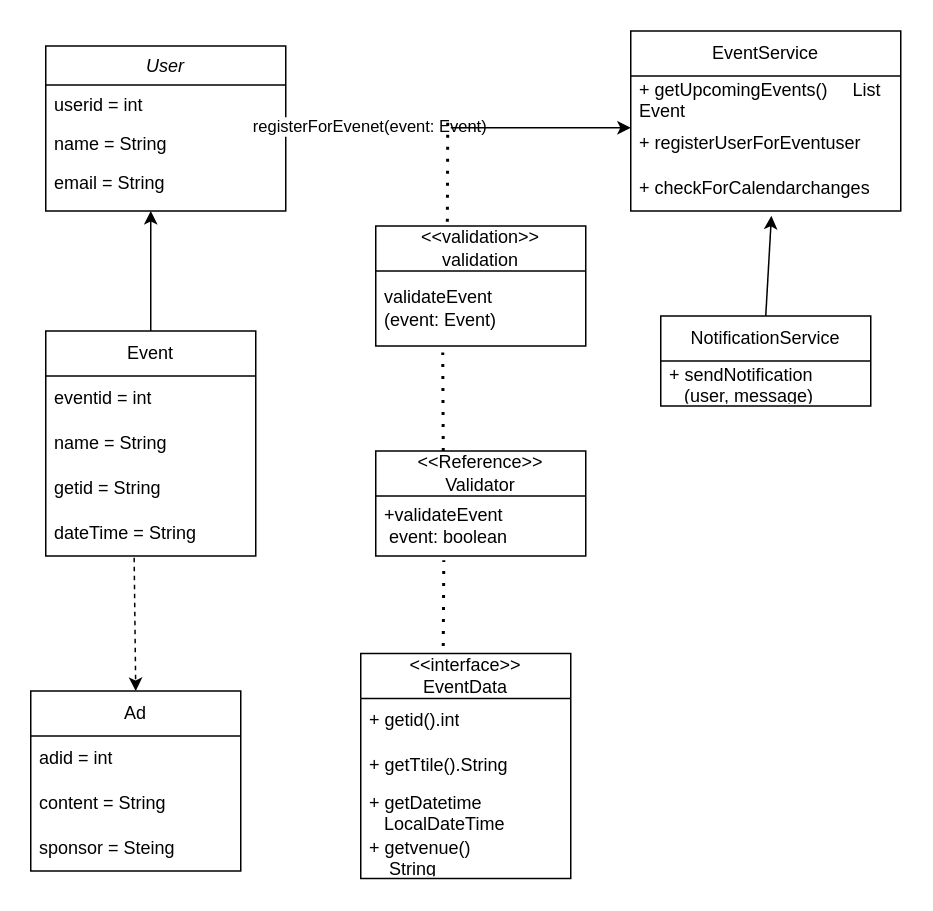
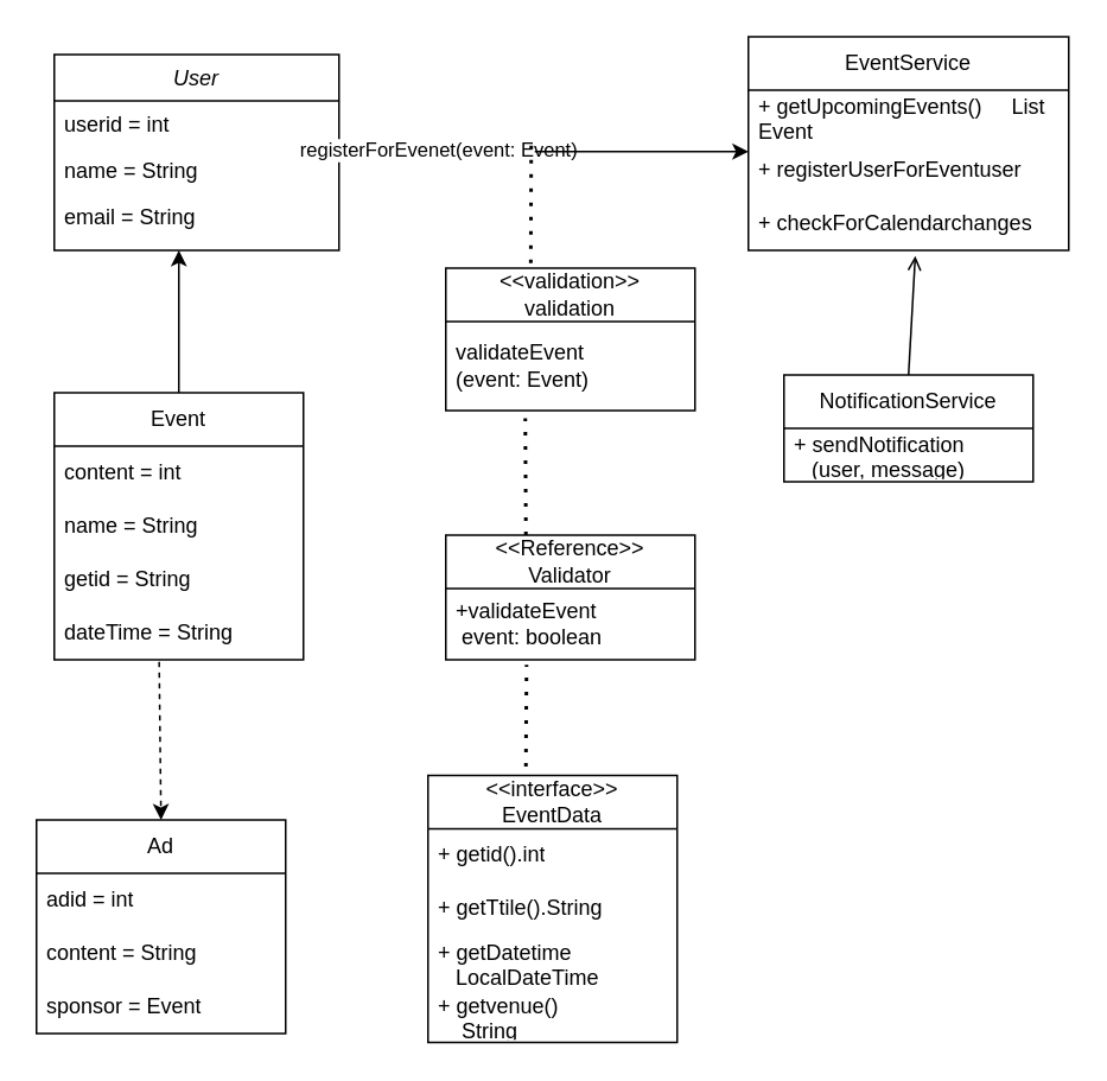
  <mxCell id="0" />
  <mxCell id="1" parent="0" />
  <mxCell id="2" value="User" style="swimlane;fontStyle=2;align=center;verticalAlign=top;childLayout=stackLayout;horizontal=1;startSize=26;horizontalStack=0;resizeParent=1;resizeLast=0;collapsible=1;marginBottom=0;rounded=0;shadow=0;strokeWidth=1;" parent="1" vertex="1"><mxGeometry x="30" y="30" width="160" height="110" as="geometry"><mxRectangle x="230" y="140" width="160" height="26" as="alternateBounds" /></mxGeometry></mxCell>
  <mxCell id="3" value="userid = int" style="text;align=left;verticalAlign=top;spacingLeft=4;spacingRight=4;overflow=hidden;rotatable=0;points=[[0,0.5],[1,0.5]];portConstraint=eastwest;" parent="2" vertex="1"><mxGeometry y="26" width="160" height="26" as="geometry" /></mxCell>
  <mxCell id="4" value="name = String" style="text;align=left;verticalAlign=top;spacingLeft=4;spacingRight=4;overflow=hidden;rotatable=0;points=[[0,0.5],[1,0.5]];portConstraint=eastwest;rounded=0;shadow=0;html=0;" parent="2" vertex="1"><mxGeometry y="52" width="160" height="26" as="geometry" /></mxCell>
  <mxCell id="5" value="email = String" style="text;align=left;verticalAlign=top;spacingLeft=4;spacingRight=4;overflow=hidden;rotatable=0;points=[[0,0.5],[1,0.5]];portConstraint=eastwest;rounded=0;shadow=0;html=0;" parent="2" vertex="1"><mxGeometry y="78" width="160" height="26" as="geometry" /></mxCell>
  <mxCell id="6" value="" style="endArrow=classic;html=1;rounded=0;" edge="1" parent="1"><mxGeometry width="50" height="50" relative="1" as="geometry"><mxPoint x="100" y="220" as="sourcePoint" /><mxPoint x="100" y="140" as="targetPoint" /></mxGeometry></mxCell>
  <mxCell id="7" value="Event" style="swimlane;fontStyle=0;childLayout=stackLayout;horizontal=1;startSize=30;horizontalStack=0;resizeParent=1;resizeParentMax=0;resizeLast=0;collapsible=1;marginBottom=0;whiteSpace=wrap;html=1;" vertex="1" parent="1"><mxGeometry x="30" y="220" width="140" height="150" as="geometry" /></mxCell>
- <mxCell id="8" value="eventid = int" style="text;strokeColor=none;fillColor=none;align=left;verticalAlign=middle;spacingLeft=4;spacingRight=4;overflow=hidden;points=[[0,0.5],[1,0.5]];portConstraint=eastwest;rotatable=0;whiteSpace=wrap;html=1;" vertex="1" parent="7"><mxGeometry y="30" width="140" height="30" as="geometry" /></mxCell>
+ <mxCell id="8" value="content = int" style="text;strokeColor=none;fillColor=none;align=left;verticalAlign=middle;spacingLeft=4;spacingRight=4;overflow=hidden;points=[[0,0.5],[1,0.5]];portConstraint=eastwest;rotatable=0;whiteSpace=wrap;html=1;" vertex="1" parent="7"><mxGeometry y="30" width="140" height="30" as="geometry" /></mxCell>
  <mxCell id="9" value="name = String" style="text;strokeColor=none;fillColor=none;align=left;verticalAlign=middle;spacingLeft=4;spacingRight=4;overflow=hidden;points=[[0,0.5],[1,0.5]];portConstraint=eastwest;rotatable=0;whiteSpace=wrap;html=1;" vertex="1" parent="7"><mxGeometry y="60" width="140" height="30" as="geometry" /></mxCell>
  <mxCell id="10" value="getid = String" style="text;strokeColor=none;fillColor=none;align=left;verticalAlign=middle;spacingLeft=4;spacingRight=4;overflow=hidden;points=[[0,0.5],[1,0.5]];portConstraint=eastwest;rotatable=0;whiteSpace=wrap;html=1;" vertex="1" parent="7"><mxGeometry y="90" width="140" height="30" as="geometry" /></mxCell>
  <mxCell id="11" value="dateTime = String" style="text;strokeColor=none;fillColor=none;align=left;verticalAlign=middle;spacingLeft=4;spacingRight=4;overflow=hidden;points=[[0,0.5],[1,0.5]];portConstraint=eastwest;rotatable=0;whiteSpace=wrap;html=1;" vertex="1" parent="7"><mxGeometry y="120" width="140" height="30" as="geometry" /></mxCell>
  <mxCell id="12" value="" style="endArrow=classic;html=1;rounded=0;exitX=0.421;exitY=1.04;exitDx=0;exitDy=0;exitPerimeter=0;entryX=0.5;entryY=0;entryDx=0;entryDy=0;dashed=1;" edge="1" parent="1" source="11" target="13"><mxGeometry width="50" height="50" relative="1" as="geometry"><mxPoint x="90" y="380" as="sourcePoint" /><mxPoint x="90" y="440" as="targetPoint" /></mxGeometry></mxCell>
  <mxCell id="13" value="Ad" style="swimlane;fontStyle=0;childLayout=stackLayout;horizontal=1;startSize=30;horizontalStack=0;resizeParent=1;resizeParentMax=0;resizeLast=0;collapsible=1;marginBottom=0;whiteSpace=wrap;html=1;" vertex="1" parent="1"><mxGeometry x="20" y="460" width="140" height="120" as="geometry" /></mxCell>
  <mxCell id="14" value="adid = int" style="text;strokeColor=none;fillColor=none;align=left;verticalAlign=middle;spacingLeft=4;spacingRight=4;overflow=hidden;points=[[0,0.5],[1,0.5]];portConstraint=eastwest;rotatable=0;whiteSpace=wrap;html=1;" vertex="1" parent="13"><mxGeometry y="30" width="140" height="30" as="geometry" /></mxCell>
  <mxCell id="15" value="content = String" style="text;strokeColor=none;fillColor=none;align=left;verticalAlign=middle;spacingLeft=4;spacingRight=4;overflow=hidden;points=[[0,0.5],[1,0.5]];portConstraint=eastwest;rotatable=0;whiteSpace=wrap;html=1;" vertex="1" parent="13"><mxGeometry y="60" width="140" height="30" as="geometry" /></mxCell>
- <mxCell id="16" value="sponsor = Steing" style="text;strokeColor=none;fillColor=none;align=left;verticalAlign=middle;spacingLeft=4;spacingRight=4;overflow=hidden;points=[[0,0.5],[1,0.5]];portConstraint=eastwest;rotatable=0;whiteSpace=wrap;html=1;" vertex="1" parent="13"><mxGeometry y="90" width="140" height="30" as="geometry" /></mxCell>
+ <mxCell id="16" value="sponsor = Event" style="text;strokeColor=none;fillColor=none;align=left;verticalAlign=middle;spacingLeft=4;spacingRight=4;overflow=hidden;points=[[0,0.5],[1,0.5]];portConstraint=eastwest;rotatable=0;whiteSpace=wrap;html=1;" vertex="1" parent="13"><mxGeometry y="90" width="140" height="30" as="geometry" /></mxCell>
  <mxCell id="17" value="&amp;lt;&amp;lt;validation&amp;gt;&amp;gt;&lt;br&gt;validation" style="swimlane;fontStyle=0;childLayout=stackLayout;horizontal=1;startSize=30;horizontalStack=0;resizeParent=1;resizeParentMax=0;resizeLast=0;collapsible=1;marginBottom=0;whiteSpace=wrap;html=1;" vertex="1" parent="1"><mxGeometry x="250" y="150" width="140" height="80" as="geometry" /></mxCell>
  <mxCell id="18" value="validateEvent&lt;div&gt;(event: Event)&lt;/div&gt;" style="text;strokeColor=none;fillColor=none;align=left;verticalAlign=middle;spacingLeft=4;spacingRight=4;overflow=hidden;points=[[0,0.5],[1,0.5]];portConstraint=eastwest;rotatable=0;whiteSpace=wrap;html=1;" vertex="1" parent="17"><mxGeometry y="30" width="140" height="50" as="geometry" /></mxCell>
  <mxCell id="19" value="registerForEvenet(event: Event)" style="endArrow=none;dashed=1;html=1;dashPattern=1 3;strokeWidth=2;rounded=0;exitX=1.019;exitY=0.077;exitDx=0;exitDy=0;exitPerimeter=0;" edge="1" parent="1" source="4"><mxGeometry width="50" height="50" relative="1" as="geometry"><mxPoint x="210" y="84.5" as="sourcePoint" /><mxPoint x="300" y="84" as="targetPoint" /></mxGeometry></mxCell>
  <mxCell id="20" value="" style="endArrow=none;dashed=1;html=1;dashPattern=1 3;strokeWidth=2;rounded=0;exitX=0.341;exitY=-0.035;exitDx=0;exitDy=0;exitPerimeter=0;" edge="1" parent="1" source="17"><mxGeometry width="50" height="50" relative="1" as="geometry"><mxPoint x="300" y="130" as="sourcePoint" /><mxPoint x="298" y="80" as="targetPoint" /></mxGeometry></mxCell>
  <mxCell id="21" value="" style="endArrow=none;dashed=1;html=1;dashPattern=1 3;strokeWidth=2;rounded=0;entryX=0.319;entryY=1.088;entryDx=0;entryDy=0;entryPerimeter=0;" edge="1" parent="1" target="18"><mxGeometry width="50" height="50" relative="1" as="geometry"><mxPoint x="295" y="300" as="sourcePoint" /><mxPoint x="330" y="250" as="targetPoint" /></mxGeometry></mxCell>
  <mxCell id="22" value="&amp;lt;&amp;lt;Reference&amp;gt;&amp;gt;&lt;br&gt;Validator" style="swimlane;fontStyle=0;childLayout=stackLayout;horizontal=1;startSize=30;horizontalStack=0;resizeParent=1;resizeParentMax=0;resizeLast=0;collapsible=1;marginBottom=0;whiteSpace=wrap;html=1;" vertex="1" parent="1"><mxGeometry x="250" y="300" width="140" height="70" as="geometry" /></mxCell>
  <mxCell id="23" value="+validateEvent&lt;br&gt;&amp;nbsp;event: boolean" style="text;strokeColor=none;fillColor=none;align=left;verticalAlign=middle;spacingLeft=4;spacingRight=4;overflow=hidden;points=[[0,0.5],[1,0.5]];portConstraint=eastwest;rotatable=0;whiteSpace=wrap;html=1;" vertex="1" parent="22"><mxGeometry y="30" width="140" height="40" as="geometry" /></mxCell>
  <mxCell id="24" value="&amp;lt;&amp;lt;interface&amp;gt;&amp;gt;&lt;br&gt;EventData" style="swimlane;fontStyle=0;childLayout=stackLayout;horizontal=1;startSize=30;horizontalStack=0;resizeParent=1;resizeParentMax=0;resizeLast=0;collapsible=1;marginBottom=0;whiteSpace=wrap;html=1;" vertex="1" parent="1"><mxGeometry x="240" y="435" width="140" height="150" as="geometry" /></mxCell>
  <mxCell id="25" value="+ getid().int" style="text;strokeColor=none;fillColor=none;align=left;verticalAlign=middle;spacingLeft=4;spacingRight=4;overflow=hidden;points=[[0,0.5],[1,0.5]];portConstraint=eastwest;rotatable=0;whiteSpace=wrap;html=1;" vertex="1" parent="24"><mxGeometry y="30" width="140" height="30" as="geometry" /></mxCell>
  <mxCell id="26" value="+ getTtile().String" style="text;strokeColor=none;fillColor=none;align=left;verticalAlign=middle;spacingLeft=4;spacingRight=4;overflow=hidden;points=[[0,0.5],[1,0.5]];portConstraint=eastwest;rotatable=0;whiteSpace=wrap;html=1;" vertex="1" parent="24"><mxGeometry y="60" width="140" height="30" as="geometry" /></mxCell>
  <mxCell id="27" value="+ getDatetime&lt;br&gt;&amp;nbsp; &amp;nbsp;LocalDateTime" style="text;strokeColor=none;fillColor=none;align=left;verticalAlign=middle;spacingLeft=4;spacingRight=4;overflow=hidden;points=[[0,0.5],[1,0.5]];portConstraint=eastwest;rotatable=0;whiteSpace=wrap;html=1;" vertex="1" parent="24"><mxGeometry y="90" width="140" height="30" as="geometry" /></mxCell>
  <mxCell id="28" value="+ getvenue()&lt;br&gt;&amp;nbsp; &amp;nbsp; String" style="text;strokeColor=none;fillColor=none;align=left;verticalAlign=middle;spacingLeft=4;spacingRight=4;overflow=hidden;points=[[0,0.5],[1,0.5]];portConstraint=eastwest;rotatable=0;whiteSpace=wrap;html=1;" vertex="1" parent="24"><mxGeometry y="120" width="140" height="30" as="geometry" /></mxCell>
  <mxCell id="29" value="" style="endArrow=none;dashed=1;html=1;dashPattern=1 3;strokeWidth=2;rounded=0;entryX=0.324;entryY=1.07;entryDx=0;entryDy=0;entryPerimeter=0;" edge="1" parent="1" target="23"><mxGeometry width="50" height="50" relative="1" as="geometry"><mxPoint x="295" y="430" as="sourcePoint" /><mxPoint x="300" y="394" as="targetPoint" /></mxGeometry></mxCell>
  <mxCell id="30" value="" style="endArrow=classic;html=1;rounded=0;" edge="1" parent="1"><mxGeometry width="50" height="50" relative="1" as="geometry"><mxPoint x="300" y="84.5" as="sourcePoint" /><mxPoint x="420" y="84.5" as="targetPoint" /></mxGeometry></mxCell>
  <mxCell id="31" value="EventService" style="swimlane;fontStyle=0;childLayout=stackLayout;horizontal=1;startSize=30;horizontalStack=0;resizeParent=1;resizeParentMax=0;resizeLast=0;collapsible=1;marginBottom=0;whiteSpace=wrap;html=1;" vertex="1" parent="1"><mxGeometry x="420" y="20" width="180" height="120" as="geometry" /></mxCell>
  <mxCell id="32" value="+ getUpcomingEvents()&amp;nbsp; &amp;nbsp; &amp;nbsp;List Event&amp;nbsp;" style="text;strokeColor=none;fillColor=none;align=left;verticalAlign=middle;spacingLeft=4;spacingRight=4;overflow=hidden;points=[[0,0.5],[1,0.5]];portConstraint=eastwest;rotatable=0;whiteSpace=wrap;html=1;" vertex="1" parent="31"><mxGeometry y="30" width="180" height="30" as="geometry" /></mxCell>
  <mxCell id="33" value="+ registerUserForEventuser" style="text;strokeColor=none;fillColor=none;align=left;verticalAlign=middle;spacingLeft=4;spacingRight=4;overflow=hidden;points=[[0,0.5],[1,0.5]];portConstraint=eastwest;rotatable=0;whiteSpace=wrap;html=1;" vertex="1" parent="31"><mxGeometry y="60" width="180" height="30" as="geometry" /></mxCell>
  <mxCell id="34" value="+ checkForCalendarchanges" style="text;strokeColor=none;fillColor=none;align=left;verticalAlign=middle;spacingLeft=4;spacingRight=4;overflow=hidden;points=[[0,0.5],[1,0.5]];portConstraint=eastwest;rotatable=0;whiteSpace=wrap;html=1;" vertex="1" parent="31"><mxGeometry y="90" width="180" height="30" as="geometry" /></mxCell>
- <mxCell id="35" value="" style="endArrow=classic;html=1;rounded=0;entryX=0.521;entryY=1.107;entryDx=0;entryDy=0;entryPerimeter=0;exitX=0.5;exitY=0;exitDx=0;exitDy=0;" edge="1" parent="1" source="36" target="34"><mxGeometry width="50" height="50" relative="1" as="geometry"><mxPoint x="514" y="200" as="sourcePoint" /><mxPoint x="570" y="160" as="targetPoint" /></mxGeometry></mxCell>
+ <mxCell id="35" value="" style="endArrow=open;html=1;rounded=0;entryX=0.521;entryY=1.107;entryDx=0;entryDy=0;entryPerimeter=0;exitX=0.5;exitY=0;exitDx=0;exitDy=0;" edge="1" parent="1" source="36" target="34"><mxGeometry width="50" height="50" relative="1" as="geometry"><mxPoint x="514" y="200" as="sourcePoint" /><mxPoint x="570" y="160" as="targetPoint" /></mxGeometry></mxCell>
  <mxCell id="36" value="NotificationService" style="swimlane;fontStyle=0;childLayout=stackLayout;horizontal=1;startSize=30;horizontalStack=0;resizeParent=1;resizeParentMax=0;resizeLast=0;collapsible=1;marginBottom=0;whiteSpace=wrap;html=1;" vertex="1" parent="1"><mxGeometry x="440" y="210" width="140" height="60" as="geometry" /></mxCell>
  <mxCell id="37" value="+ sendNotification&amp;nbsp;&lt;br&gt;&amp;nbsp; &amp;nbsp;(user, message)" style="text;strokeColor=none;fillColor=none;align=left;verticalAlign=middle;spacingLeft=4;spacingRight=4;overflow=hidden;points=[[0,0.5],[1,0.5]];portConstraint=eastwest;rotatable=0;whiteSpace=wrap;html=1;" vertex="1" parent="36"><mxGeometry y="30" width="140" height="30" as="geometry" /></mxCell>
